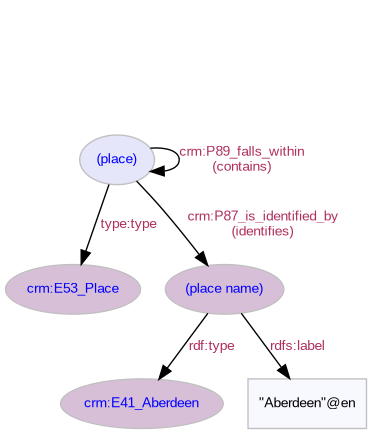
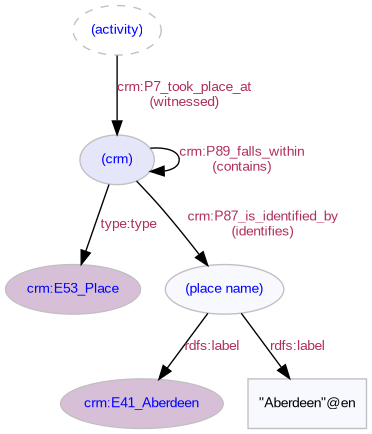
  digraph {
    node [color=gray fillcolor=ghostwhite fontcolor=blue fontname=Arial fontsize=10 style=filled]
    edge [color=black fontcolor=maroon fontname=Arial fontsize=10]
    n1 [fillcolor=thistle label="crm:E41_Aberdeen"]
    "crm:E53_Place" [fillcolor=thistle]
-   "(place)" [fillcolor=lavender]
-   "(place name)" [fillcolor=thistle]
+   "(activity)" [style=dashed]
+   "(place)" [fillcolor=lavender label="(crm)"]
+   "(place name)"
    "\"Aberdeen\"@en" [fontcolor=black shape=box]
+   "(activity)" -> "(place)" [label="crm:P7_took_place_at\n(witnessed)"]
    "(place)" -> "crm:E53_Place" [label="type:type"]
    "(place)" -> "(place)" [label="crm:P89_falls_within\n(contains)"]
    "(place)" -> "(place name)" [label="crm:P87_is_identified_by\n(identifies)"]
-   "(place name)" -> n1 [label="rdf:type"]
+   "(place name)" -> n1 [label="rdfs:label"]
    "(place name)" -> "\"Aberdeen\"@en" [label="rdfs:label"]
  }
